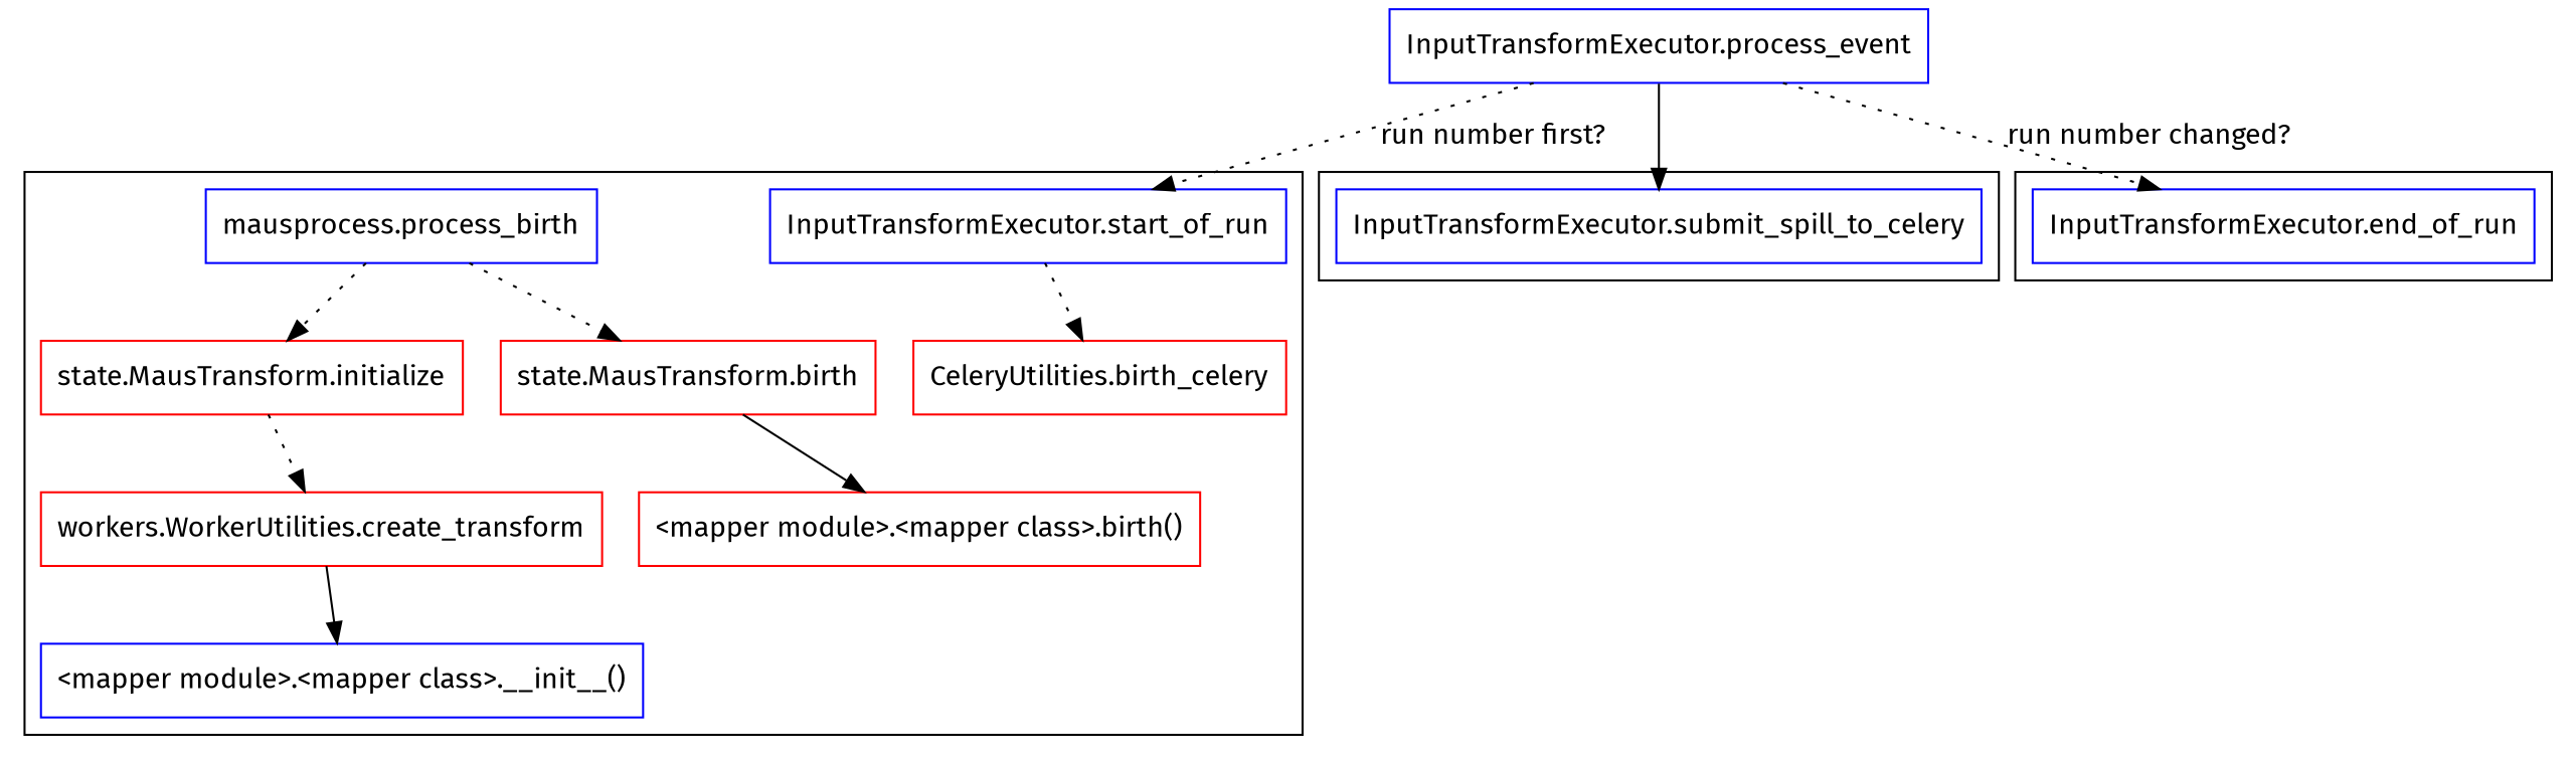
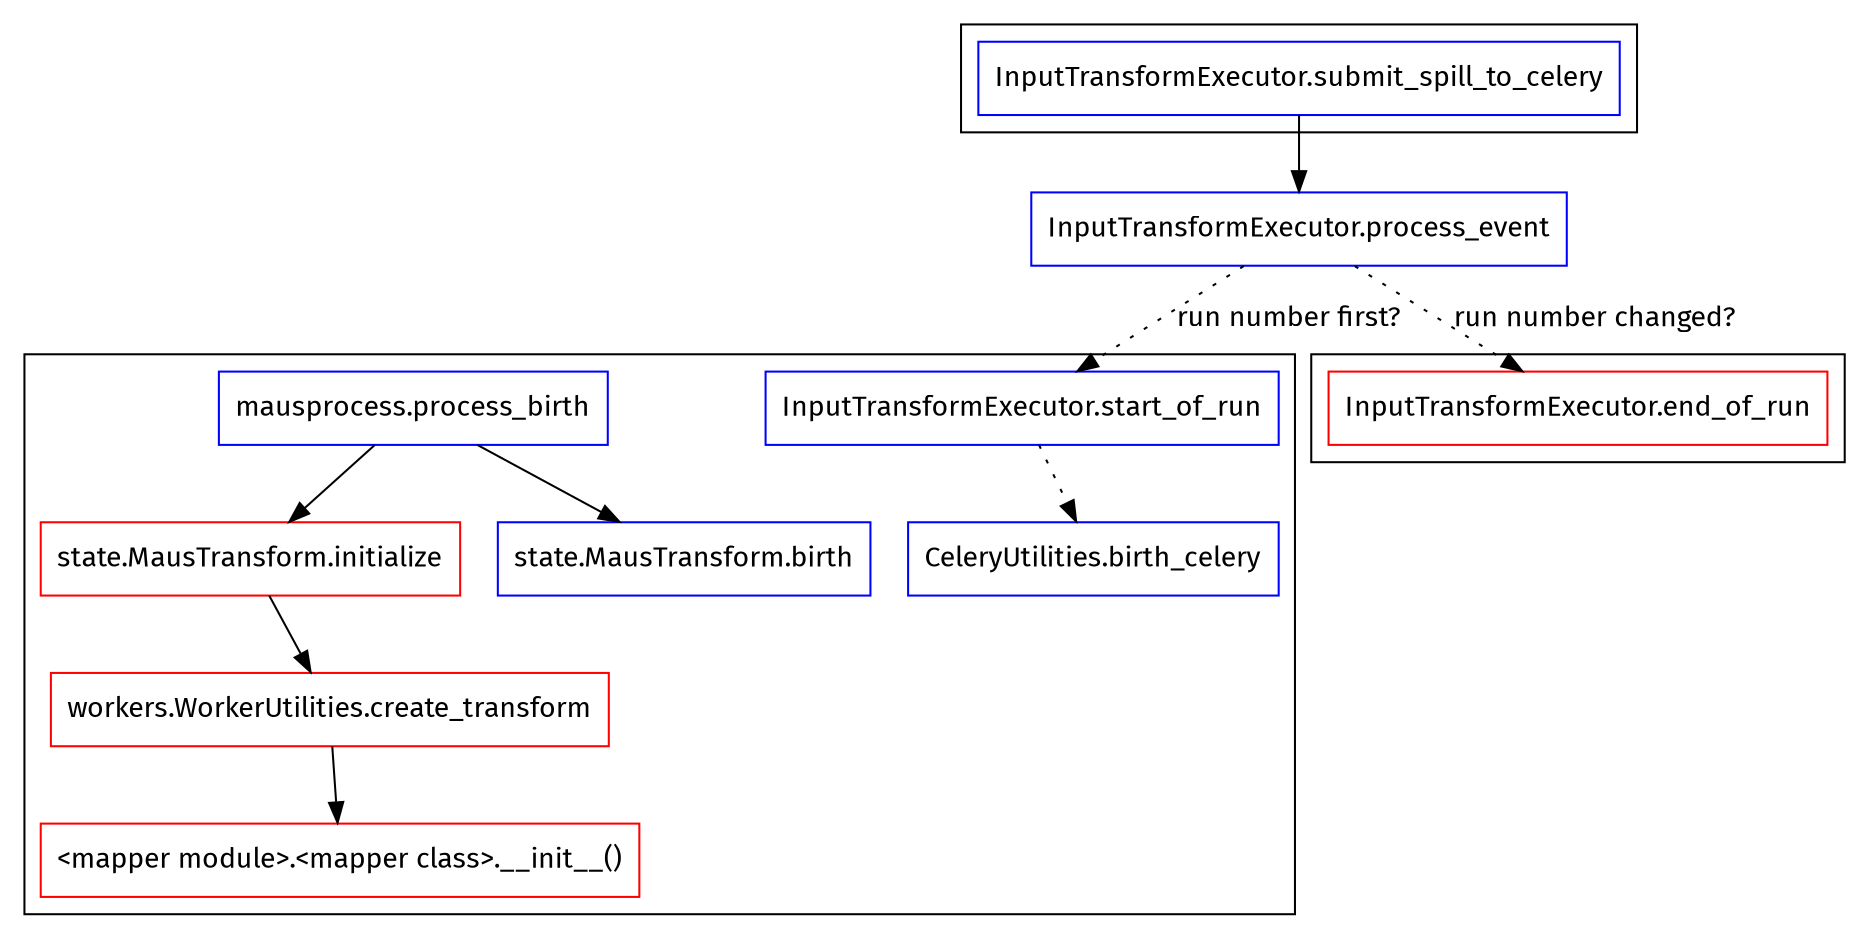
  digraph {
    fontname="Fira Sans"
    node [color=blue fontname="Fira Sans" shape=record]
    edge [fontname="Fira Sans"]
    n1 [label="{InputTransformExecutor.start_of_run}"]
-   n2 [color=red label="{CeleryUtilities.birth_celery}"]
+   n2 [label="{CeleryUtilities.birth_celery}"]
    n3 [label="{mausprocess.process_birth}"]
    n4 [color=red label="{state.MausTransform.initialize}"]
-   n5 [color=red label="{state.MausTransform.birth}"]
+   n5 [label="{state.MausTransform.birth}"]
    n6 [color=red label="{workers.WorkerUtilities.create_transform}"]
-   n7 [label="{\<mapper module\>.\<mapper class\>.__init__()}"]
-   n8 [color=red label="{\<mapper module\>.\<mapper class\>.birth()}"]
+   n7 [color=red label="{\<mapper module\>.\<mapper class\>.__init__()}"]
    n9 [label="{InputTransformExecutor.submit_spill_to_celery}"]
-   n10 [label="{InputTransformExecutor.end_of_run}"]
+   n10 [color=red label="{InputTransformExecutor.end_of_run}"]
    n11 [label="{InputTransformExecutor.process_event}"]
    subgraph cluster_1 {
      n1
      n2
      n3
      n4
      n5
      n6
      n7
-     n8
    }
    subgraph cluster_2 {
      n9
    }
    subgraph cluster_3 {
      n10
    }
    n1 -> n2 [style=dotted]
-   n3 -> n4 [style=dotted]
-   n3 -> n5 [style=dotted]
-   n4 -> n6 [style=dotted]
-   n5 -> n8
+   n3 -> n4
+   n3 -> n5
+   n4 -> n6
    n6 -> n7
    n11 -> n1 [label="run number first?" style=dotted]
-   n11 -> n9
+   n9 -> n11
    n11 -> n10 [label="run number changed?" style=dotted]
  }
